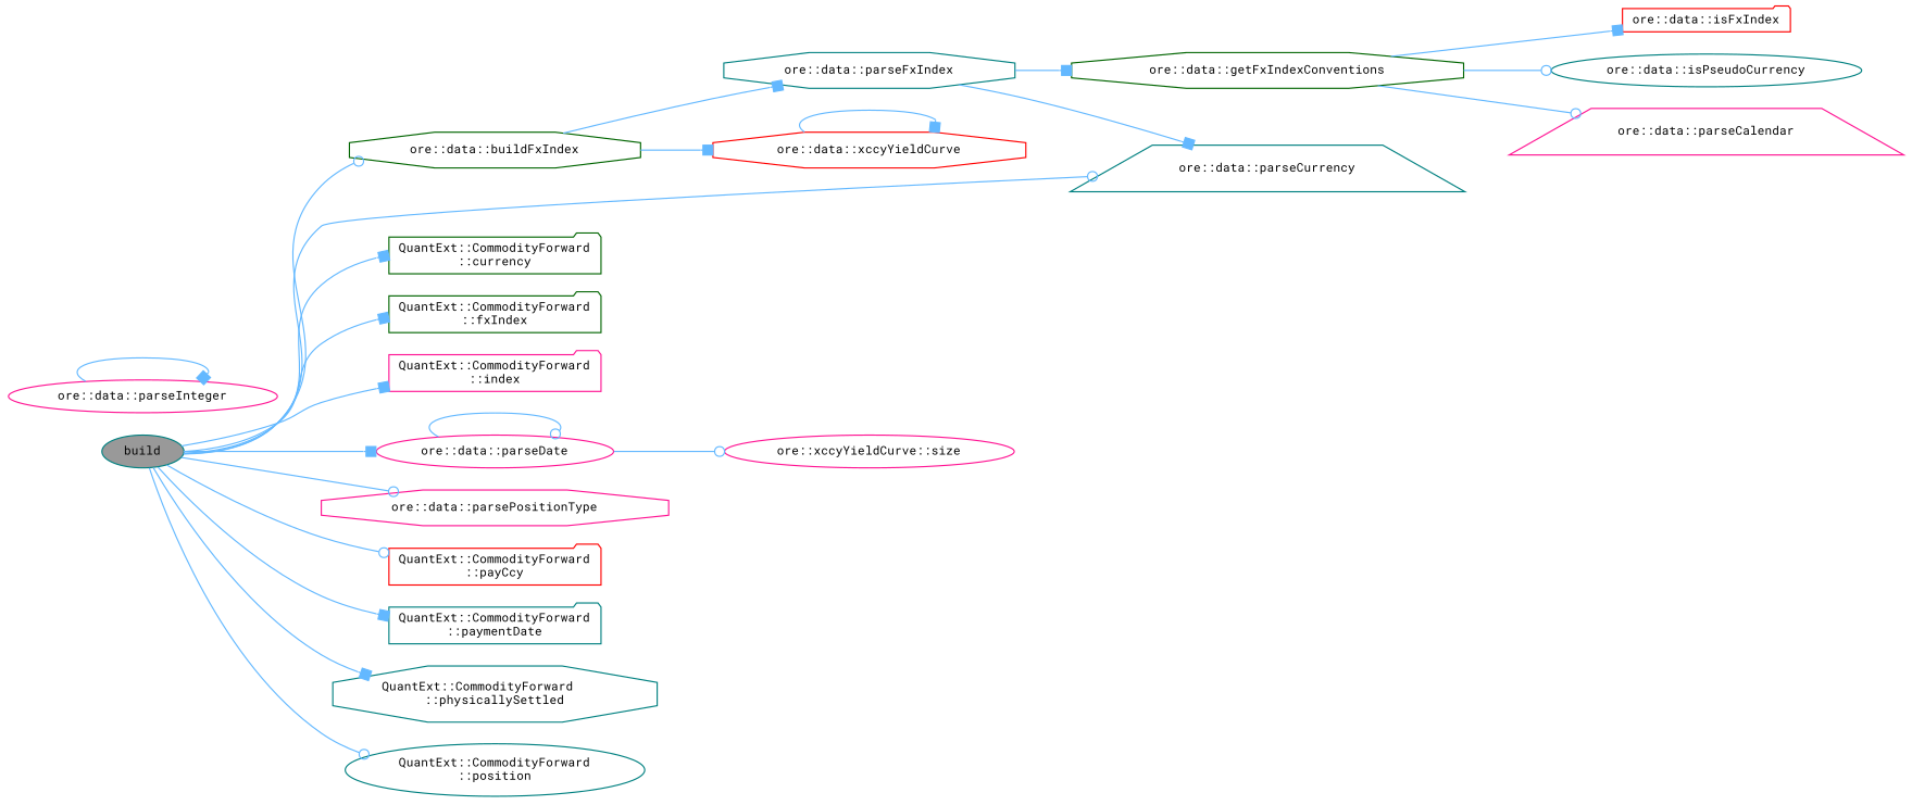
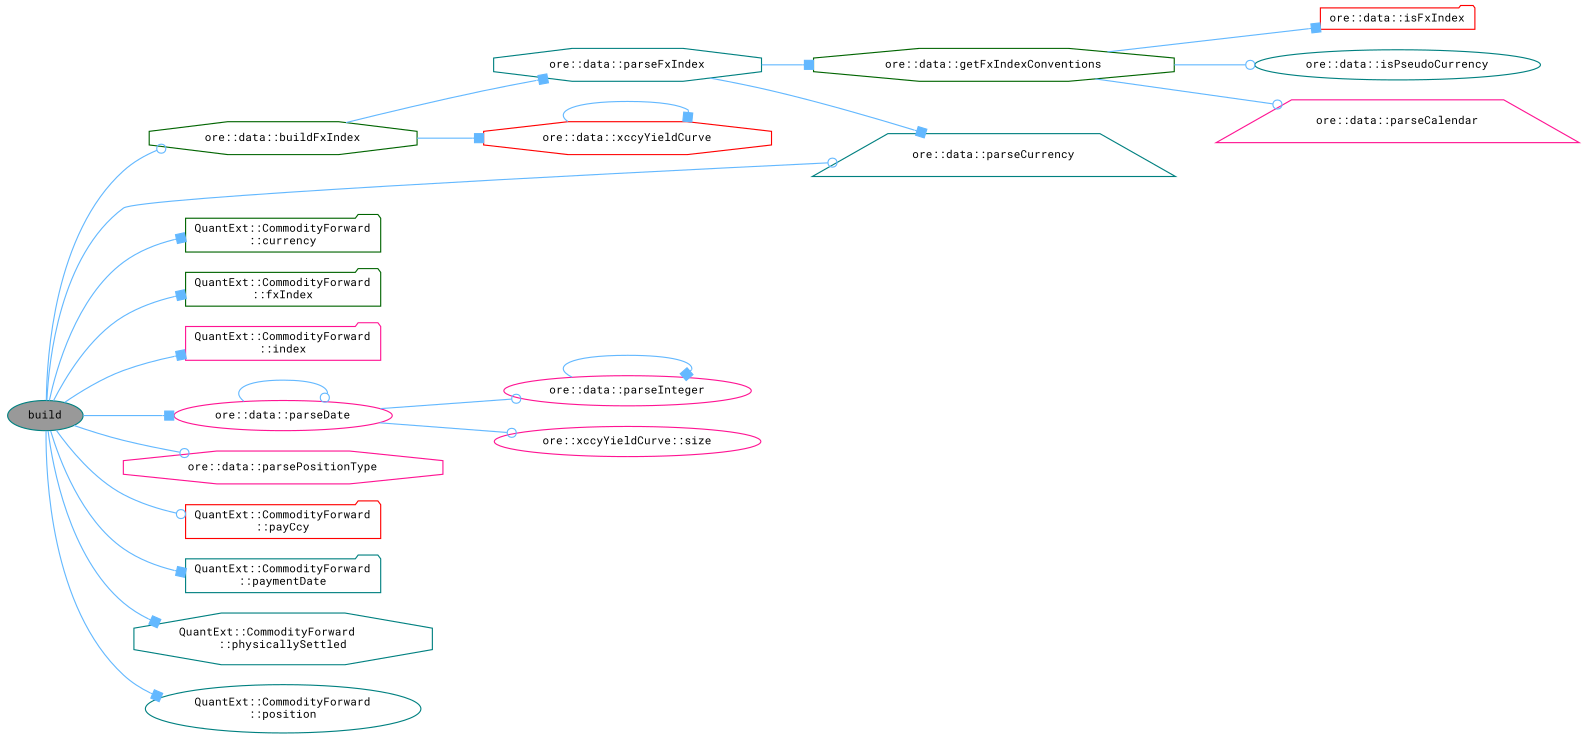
  digraph {
    fontname="Roboto Mono"
    rankdir=LR
    node [color=teal fillcolor=white fontname="Roboto Mono" fontsize=10 shape=ellipse style=filled]
    edge [arrowhead=box color=steelblue1 fontname="Roboto Mono" fontsize=10 labelfontname=Helvetica labelfontsize=10 style=solid]
    n1 [fillcolor=grey60 fontcolor=black height=0.2 label=build width=0.4]
    n2 [color=darkgreen height=0.2 label="ore::data::buildFxIndex" shape=octagon width=0.4]
    n3 [height=0.2 label="ore::data::parseCurrency" shape=trapezium width=0.4]
    n4 [color=darkgreen height=0.2 label="QuantExt::CommodityForward\l::currency" shape=folder width=0.4]
    n5 [color=darkgreen height=0.2 label="QuantExt::CommodityForward\l::fxIndex" shape=folder width=0.4]
    n6 [color=deeppink height=0.2 label="QuantExt::CommodityForward\l::index" shape=folder width=0.4]
    n7 [color=deeppink height=0.2 label="ore::data::parseDate" width=0.4]
    n8 [color=deeppink height=0.2 label="ore::data::parsePositionType" shape=octagon width=0.4]
    n9 [color=red height=0.2 label="QuantExt::CommodityForward\l::payCcy" shape=folder width=0.4]
    n10 [height=0.2 label="QuantExt::CommodityForward\l::paymentDate" shape=folder width=0.4]
    n11 [height=0.2 label="QuantExt::CommodityForward\l::physicallySettled" shape=octagon width=0.4]
    n12 [height=0.2 label="QuantExt::CommodityForward\l::position" width=0.4]
    n13 [height=0.2 label="ore::data::parseFxIndex" shape=octagon width=0.4]
    n14 [color=red height=0.2 label="ore::data::xccyYieldCurve" shape=octagon width=0.4]
    n15 [color=deeppink height=0.2 label="ore::data::parseInteger" width=0.4]
    n16 [color=deeppink height=0.2 label="ore::xccyYieldCurve::size" width=0.4]
    n17 [color=darkgreen height=0.2 label="ore::data::getFxIndexConventions" shape=octagon width=0.4]
    n18 [color=red height=0.2 label="ore::data::isFxIndex" shape=folder width=0.4]
    n19 [height=0.2 label="ore::data::isPseudoCurrency" width=0.4]
    n20 [color=deeppink height=0.2 label="ore::data::parseCalendar" shape=trapezium width=0.4]
    n1 -> n2 [arrowhead=odot]
    n1 -> n3 [arrowhead=odot]
    n1 -> n4
    n1 -> n5
    n1 -> n6
    n1 -> n7
    n1 -> n8 [arrowhead=odot]
    n1 -> n9 [arrowhead=odot]
    n1 -> n10
    n1 -> n11
-   n1 -> n12 [arrowhead=odot]
+   n1 -> n12
    n2 -> n13
    n2 -> n14
    n7 -> n7 [arrowhead=odot]
+   n7 -> n15 [arrowhead=odot]
    n7 -> n16 [arrowhead=odot]
    n13 -> n3
    n13 -> n17
    n14 -> n14
    n15 -> n15
    n17 -> n18
    n17 -> n19 [arrowhead=odot]
    n17 -> n20 [arrowhead=odot]
  }
